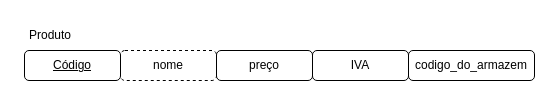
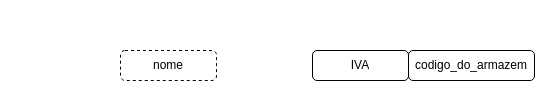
  <mxCell id="0" />
  <mxCell id="1" parent="0" />
  <mxCell id="2" value="nome" style="rounded=1;whiteSpace=wrap;html=1;dashed=1;" vertex="1" parent="1"><mxGeometry x="120" y="50" width="96" height="30" as="geometry" /></mxCell>
- <mxCell id="3" value="preço" style="rounded=1;whiteSpace=wrap;html=1;" vertex="1" parent="1"><mxGeometry x="216" y="50" width="96" height="30" as="geometry" /></mxCell>
  <mxCell id="4" value="IVA" style="rounded=1;whiteSpace=wrap;html=1;" vertex="1" parent="1"><mxGeometry x="312" y="50" width="96" height="30" as="geometry" /></mxCell>
- <mxCell id="5" value="&lt;u&gt;Código&lt;/u&gt;" style="rounded=1;whiteSpace=wrap;html=1;" vertex="1" parent="1"><mxGeometry x="24" y="50" width="96" height="30" as="geometry" /></mxCell>
- <mxCell id="6" value="Produto" style="text;strokeColor=none;align=center;fillColor=none;html=1;verticalAlign=middle;whiteSpace=wrap;rounded=0;" vertex="1" parent="1"><mxGeometry x="20" y="20" width="60" height="30" as="geometry" /></mxCell>
  <mxCell id="7" value="codigo_do_armazem" style="rounded=1;whiteSpace=wrap;html=1;" vertex="1" parent="1"><mxGeometry x="408" y="50" width="126" height="30" as="geometry" /></mxCell>
